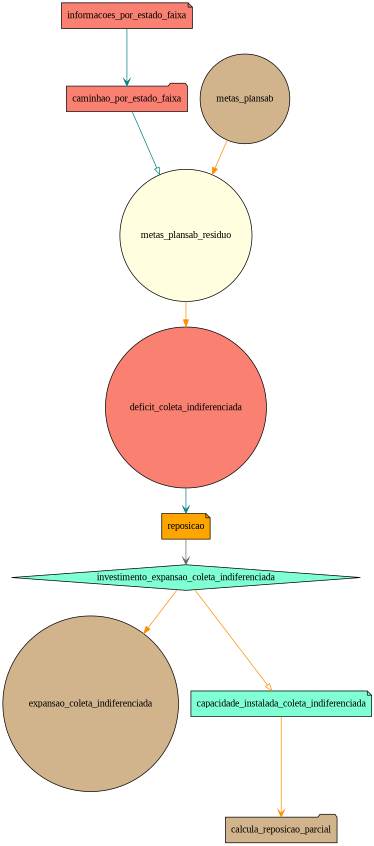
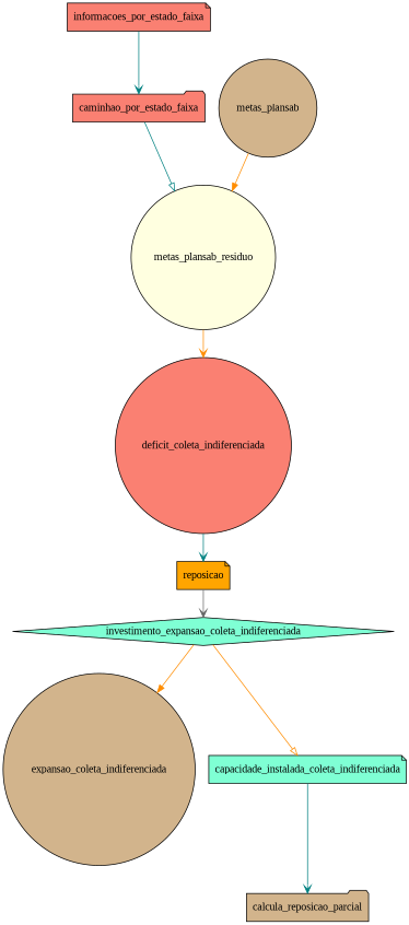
  digraph {
    fontname="Liberation Serif"
    node [fillcolor=salmon fontname="Liberation Serif" shape=circle style=filled]
    edge [arrowhead=vee color=darkorange fontname="Liberation Serif"]
    informacoes_por_estado_faixa [shape=note]
    caminhao_por_estado_faixa [shape=folder]
    metas_plansab_residuo [fillcolor=lightyellow]
    expansao_coleta_indiferenciada [fillcolor=tan]
    metas_plansab [fillcolor=tan]
    deficit_coleta_indiferenciada
    n7 [fillcolor=orange label=reposicao shape=note]
    investimento_expansao_coleta_indiferenciada [fillcolor=aquamarine shape=diamond]
    capacidade_instalada_coleta_indiferenciada [fillcolor=aquamarine shape=note]
    calcula_reposicao_parcial [fillcolor=tan shape=folder]
    informacoes_por_estado_faixa -> caminhao_por_estado_faixa [color=teal]
    caminhao_por_estado_faixa -> metas_plansab_residuo [arrowhead=onormal color=teal]
-   metas_plansab_residuo -> deficit_coleta_indiferenciada [arrowhead=normal]
+   metas_plansab_residuo -> deficit_coleta_indiferenciada
    metas_plansab -> metas_plansab_residuo [arrowhead=normal]
    deficit_coleta_indiferenciada -> n7 [color=teal]
    n7 -> investimento_expansao_coleta_indiferenciada [color=gray40]
    investimento_expansao_coleta_indiferenciada -> expansao_coleta_indiferenciada [arrowhead=normal]
    investimento_expansao_coleta_indiferenciada -> capacidade_instalada_coleta_indiferenciada [arrowhead=onormal]
-   capacidade_instalada_coleta_indiferenciada -> calcula_reposicao_parcial
+   capacidade_instalada_coleta_indiferenciada -> calcula_reposicao_parcial [color=teal]
  }
